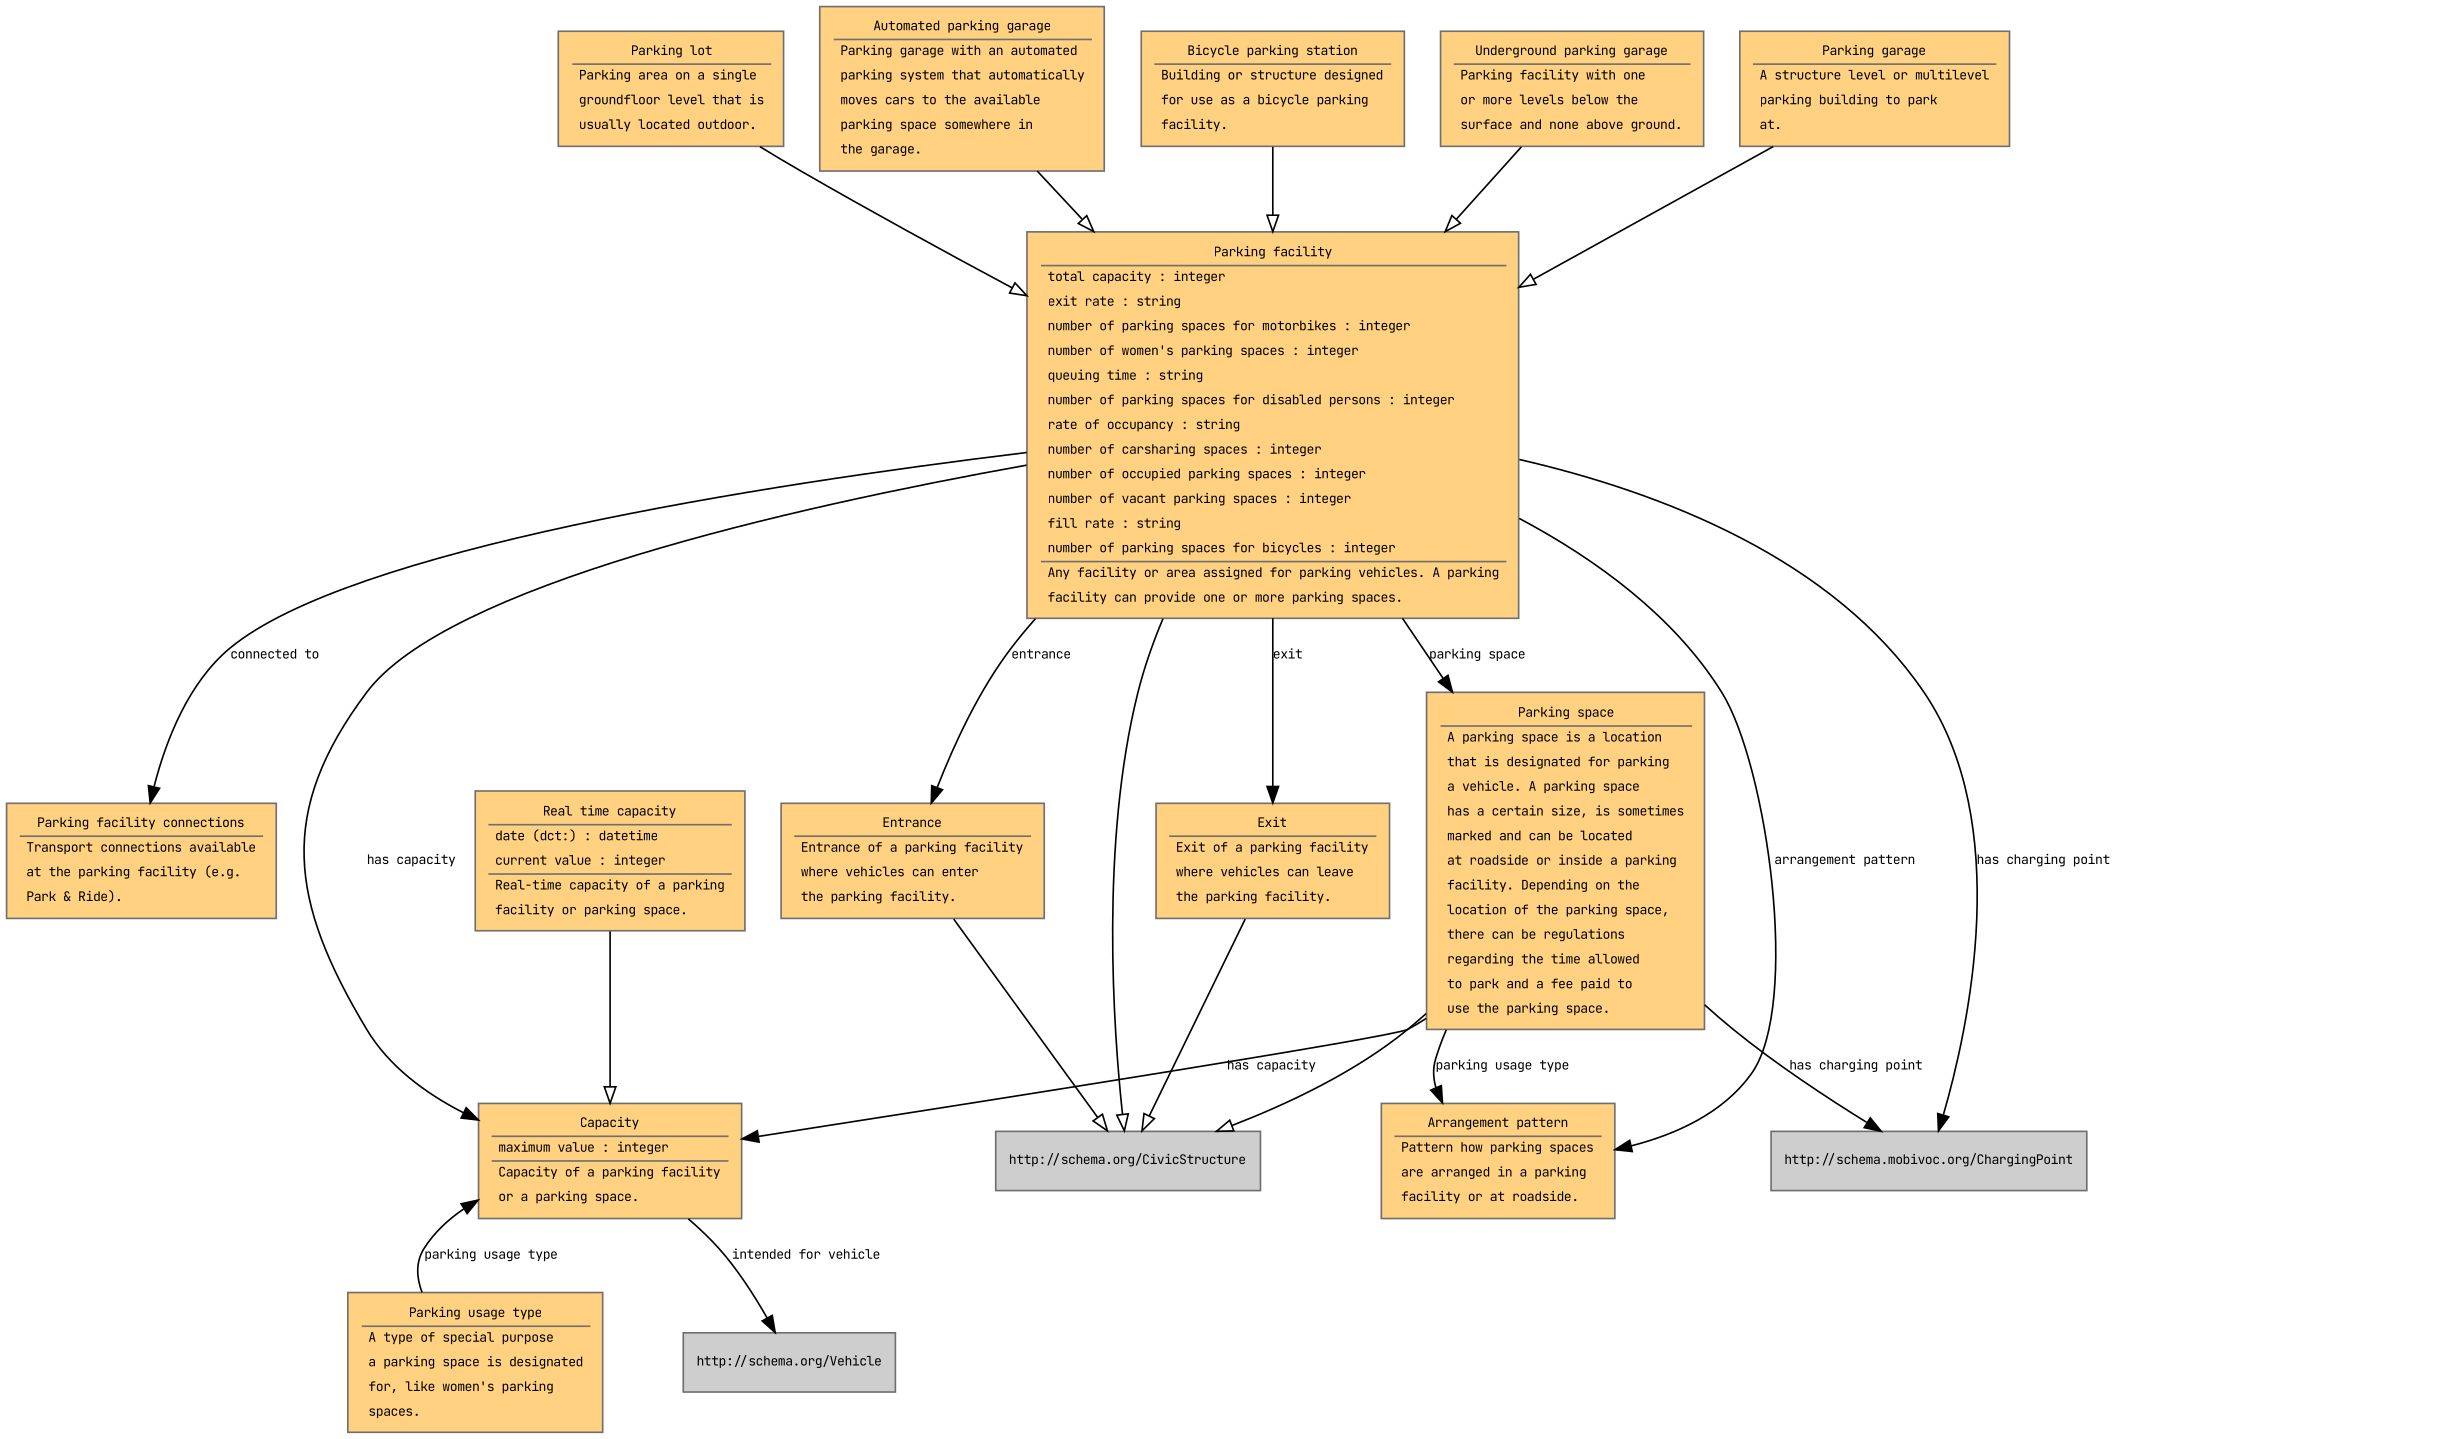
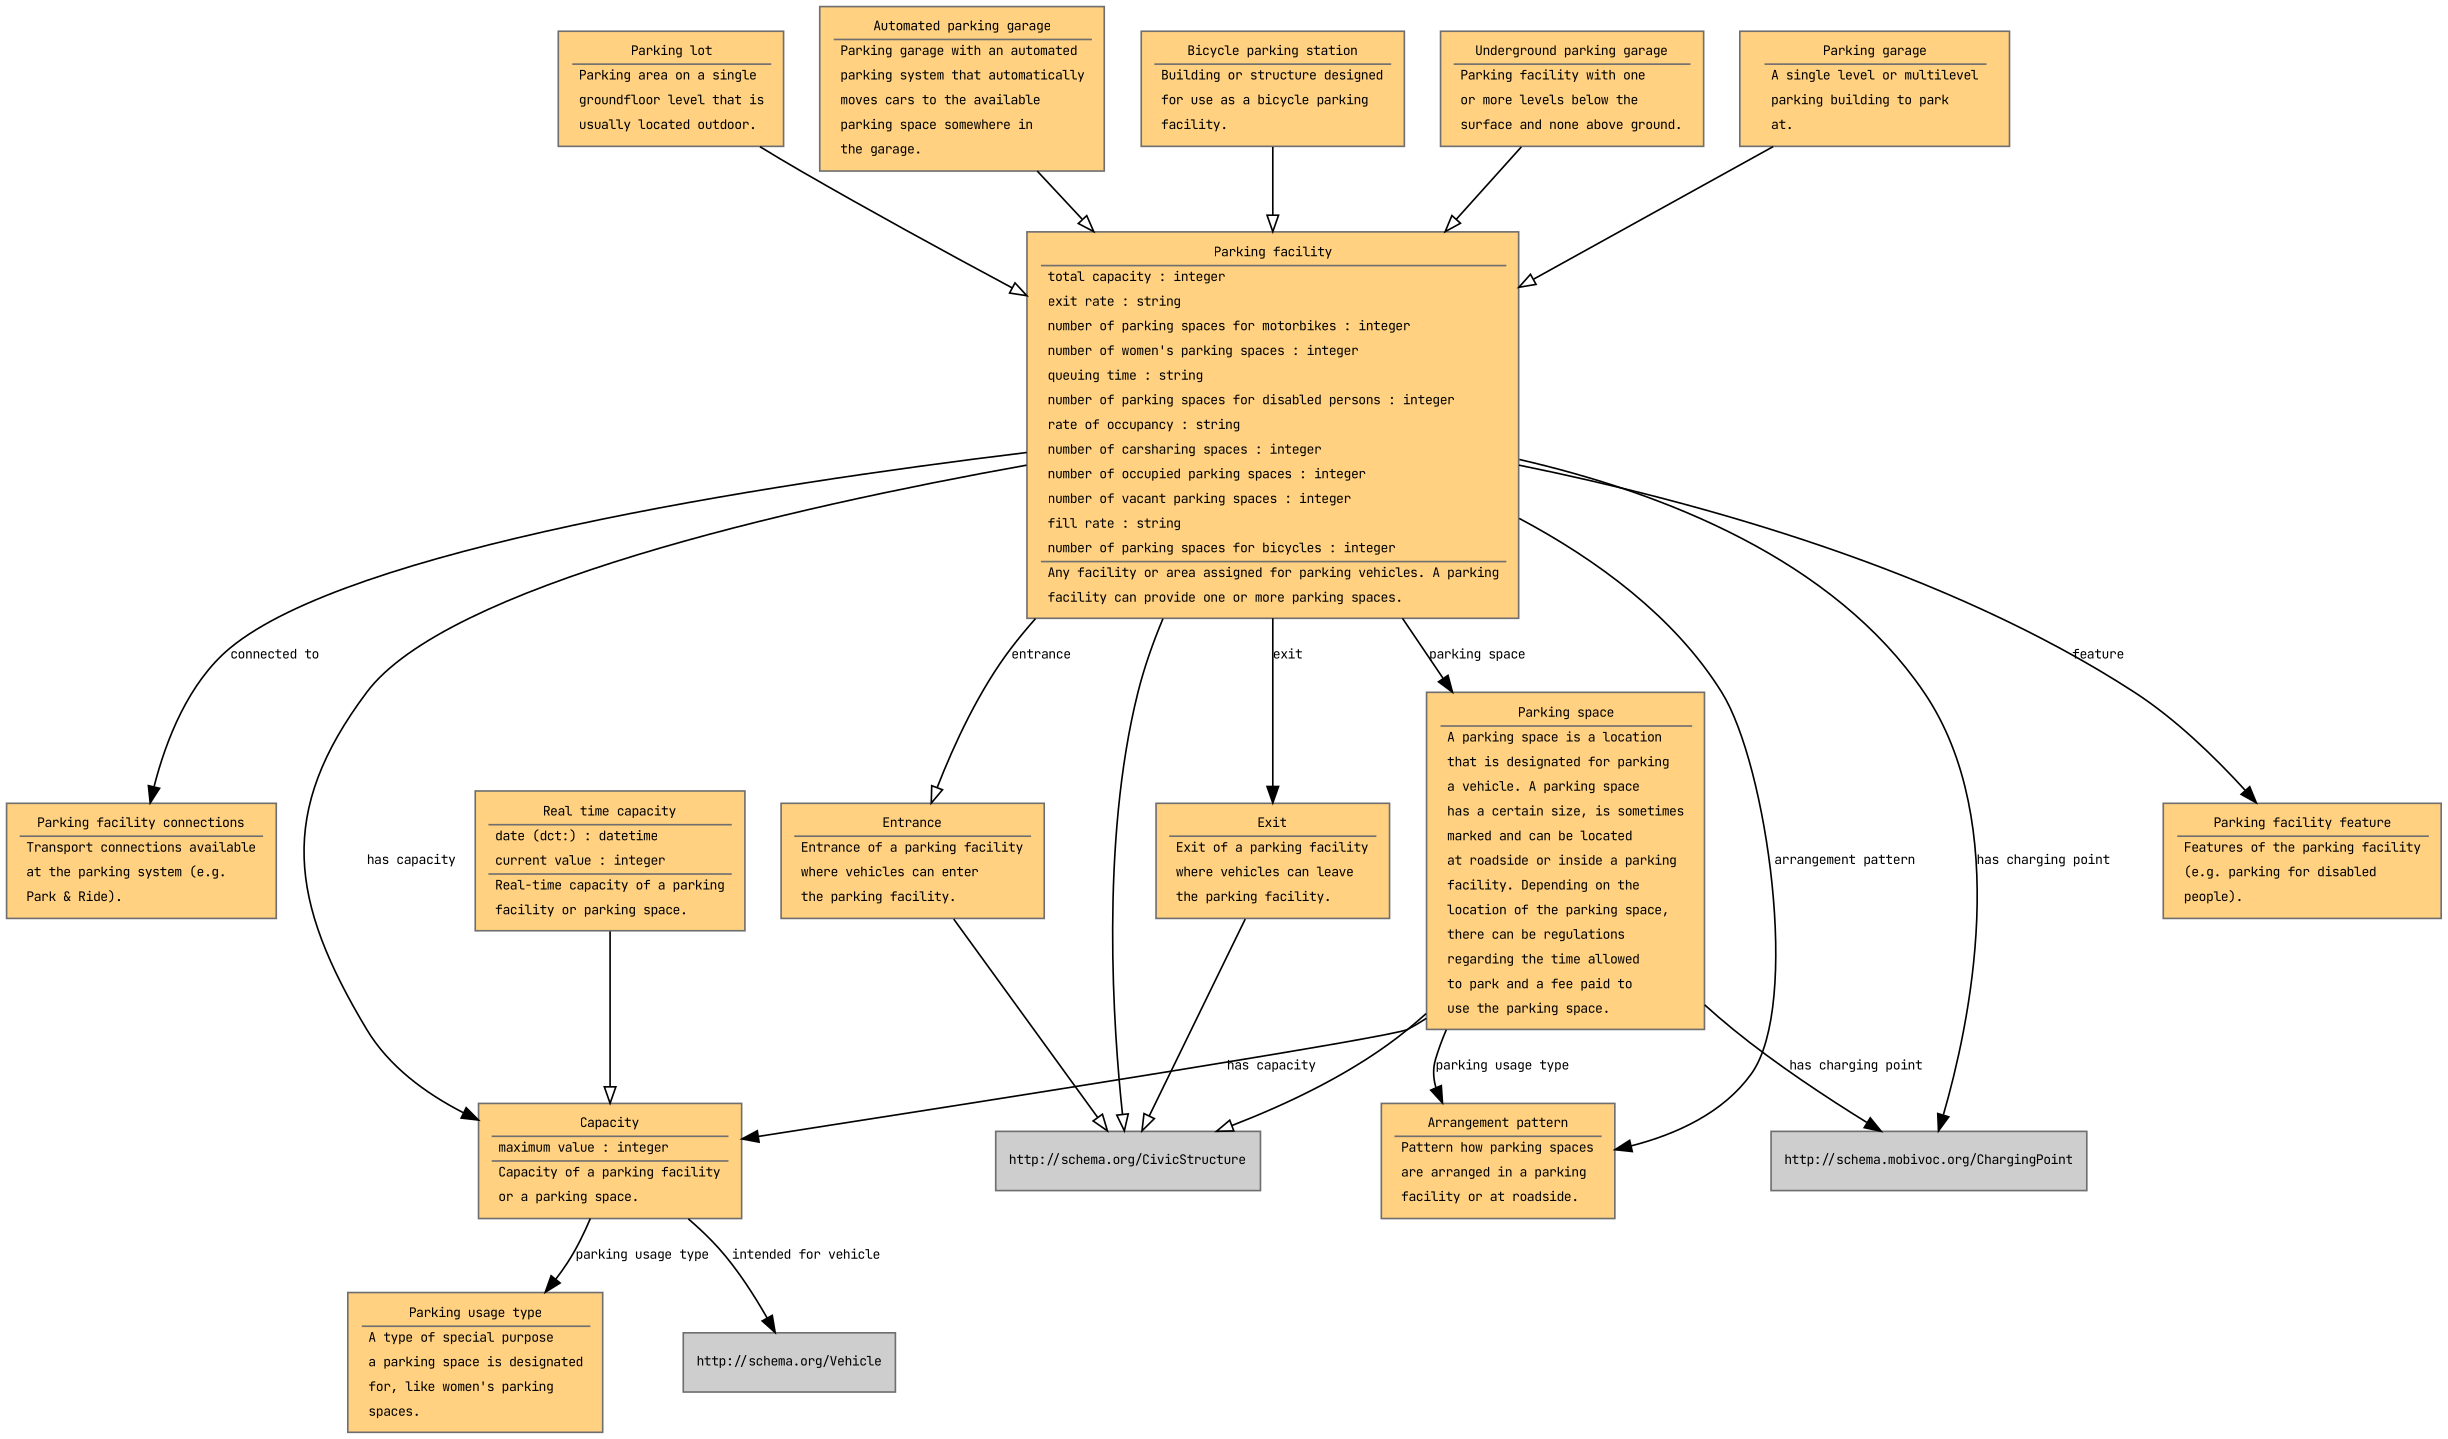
  digraph {
    fontname="JetBrains Mono"
    fontsize=8
    forcelabels=true
    nodesep=0.3
    rankdir=TB
    node [color="#706f6f" fillcolor="#FFD180" fontcolor="#000000" fontname="JetBrains Mono" fontsize=8 shape=rect style=filled]
    edge [fontname="JetBrains Mono" fontsize=8]
-   n1 [label=<<TABLE border="0"><TR><TD ALIGN="CENTER" HREF="http://schema.mobivoc.org/ParkingFacilityConnection">Parking facility connections</TD></TR><HR/><TR><TD ALIGN="LEFT">Transport connections available</TD></TR><TR><TD ALIGN="LEFT">at the parking facility (e.g.</TD></TR><TR><TD ALIGN="LEFT">Park &amp; Ride).</TD></TR></TABLE>>]
+   n1 [label=<<TABLE border="0"><TR><TD ALIGN="CENTER" HREF="http://schema.mobivoc.org/ParkingFacilityConnection">Parking facility connections</TD></TR><HR/><TR><TD ALIGN="LEFT">Transport connections available</TD></TR><TR><TD ALIGN="LEFT">at the parking system (e.g.</TD></TR><TR><TD ALIGN="LEFT">Park &amp; Ride).</TD></TR></TABLE>>]
    n2 [label=<<TABLE border="0"><TR><TD ALIGN="CENTER" HREF="http://schema.mobivoc.org/Capacity">Capacity</TD></TR><HR/><TR><TD ALIGN="LEFT" HREF="http://schema.mobivoc.org/maximumValue">maximum value : integer</TD></TR><HR/><TR><TD ALIGN="LEFT">Capacity of a parking facility</TD></TR><TR><TD ALIGN="LEFT">or a parking space.</TD></TR></TABLE>>]
    n3 [label=<<TABLE border="0"><TR><TD ALIGN="CENTER" HREF="http://schema.mobivoc.org/ParkingUsageType">Parking usage type</TD></TR><HR/><TR><TD ALIGN="LEFT">A type of special purpose</TD></TR><TR><TD ALIGN="LEFT">a parking space is designated</TD></TR><TR><TD ALIGN="LEFT">for, like women&#x27;s parking</TD></TR><TR><TD ALIGN="LEFT">spaces.</TD></TR></TABLE>>]
    "http://schema.org/Vehicle" [fillcolor="#CECECE" fontcolor=black]
    n5 [label=<<TABLE border="0"><TR><TD ALIGN="CENTER" HREF="http://schema.mobivoc.org/ParkingFacilityEntrance">Entrance</TD></TR><HR/><TR><TD ALIGN="LEFT">Entrance of a parking facility</TD></TR><TR><TD ALIGN="LEFT">where vehicles can enter</TD></TR><TR><TD ALIGN="LEFT">the parking facility.</TD></TR></TABLE>>]
    "http://schema.org/CivicStructure" [fillcolor="#CECECE" fontcolor=black]
+   n7 [label=<<TABLE border="0"><TR><TD ALIGN="CENTER" HREF="http://schema.mobivoc.org/ParkingFacilityFeature">Parking facility feature</TD></TR><HR/><TR><TD ALIGN="LEFT">Features of the parking facility</TD></TR><TR><TD ALIGN="LEFT">(e.g. parking for disabled</TD></TR><TR><TD ALIGN="LEFT">people).</TD></TR></TABLE>>]
    n8 [label=<<TABLE border="0"><TR><TD ALIGN="CENTER" HREF="http://schema.mobivoc.org/ParkingLot">Parking lot</TD></TR><HR/><TR><TD ALIGN="LEFT">Parking area on a single</TD></TR><TR><TD ALIGN="LEFT">groundfloor level that is</TD></TR><TR><TD ALIGN="LEFT">usually located outdoor.</TD></TR></TABLE>>]
    n9 [label=<<TABLE border="0"><TR><TD ALIGN="CENTER" HREF="http://schema.mobivoc.org/ParkingFacility">Parking facility</TD></TR><HR/><TR><TD ALIGN="LEFT" HREF="http://schema.mobivoc.org/totalCapacity">total capacity : integer</TD></TR><TR><TD ALIGN="LEFT" HREF="http://schema.mobivoc.org/exitRate">exit rate : string</TD></TR><TR><TD ALIGN="LEFT" HREF="http://schema.mobivoc.org/numberOfMotorbikeParkingSpaces">number of parking spaces for motorbikes : integer</TD></TR><TR><TD ALIGN="LEFT" HREF="http://schema.mobivoc.org/numberOfWomensParkingSpaces">number of women's parking spaces : integer</TD></TR><TR><TD ALIGN="LEFT" HREF="http://schema.mobivoc.org/queuingTime">queuing time : string</TD></TR><TR><TD ALIGN="LEFT" HREF="http://schema.mobivoc.org/numberOfParkingSpacesForDisabledPersons">number of parking spaces for disabled persons : integer</TD></TR><TR><TD ALIGN="LEFT" HREF="http://schema.mobivoc.org/rateOfOccupancy">rate of occupancy : string</TD></TR><TR><TD ALIGN="LEFT" HREF="http://schema.mobivoc.org/numberOfCarsharingParkingSpaces">number of carsharing spaces : integer</TD></TR><TR><TD ALIGN="LEFT" HREF="http://schema.mobivoc.org/numberOfOccupiedParkingSpaces">number of occupied parking spaces : integer</TD></TR><TR><TD ALIGN="LEFT" HREF="http://schema.mobivoc.org/numberOfVacantParkingSpaces">number of vacant parking spaces : integer</TD></TR><TR><TD ALIGN="LEFT" HREF="http://schema.mobivoc.org/fillRate">fill rate : string</TD></TR><TR><TD ALIGN="LEFT" HREF="http://schema.mobivoc.org/numberOfBicycleParkingSpaces">number of parking spaces for bicycles : integer</TD></TR><HR/><TR><TD ALIGN="LEFT">Any facility or area assigned for parking vehicles. A parking</TD></TR><TR><TD ALIGN="LEFT">facility can provide one or more parking spaces.</TD></TR></TABLE>>]
    n10 [label=<<TABLE border="0"><TR><TD ALIGN="CENTER" HREF="http://schema.mobivoc.org/ParkingSpace">Parking space</TD></TR><HR/><TR><TD ALIGN="LEFT">A parking space is a location</TD></TR><TR><TD ALIGN="LEFT">that is designated for parking</TD></TR><TR><TD ALIGN="LEFT">a vehicle. A parking space</TD></TR><TR><TD ALIGN="LEFT">has a certain size, is sometimes</TD></TR><TR><TD ALIGN="LEFT">marked and can be located</TD></TR><TR><TD ALIGN="LEFT">at roadside or inside a parking</TD></TR><TR><TD ALIGN="LEFT">facility. Depending on the</TD></TR><TR><TD ALIGN="LEFT">location of the parking space,</TD></TR><TR><TD ALIGN="LEFT">there can be regulations</TD></TR><TR><TD ALIGN="LEFT">regarding the time allowed</TD></TR><TR><TD ALIGN="LEFT">to park and a fee paid to</TD></TR><TR><TD ALIGN="LEFT">use the parking space.</TD></TR></TABLE>>]
    n11 [label=<<TABLE border="0"><TR><TD ALIGN="CENTER" HREF="http://schema.mobivoc.org/ArrangementPattern">Arrangement pattern</TD></TR><HR/><TR><TD ALIGN="LEFT">Pattern how parking spaces</TD></TR><TR><TD ALIGN="LEFT">are arranged in a parking</TD></TR><TR><TD ALIGN="LEFT">facility or at roadside.</TD></TR></TABLE>>]
    "http://schema.mobivoc.org/ChargingPoint" [fillcolor="#CECECE" fontcolor=black]
    n13 [label=<<TABLE border="0"><TR><TD ALIGN="CENTER" HREF="http://schema.mobivoc.org/ParkingFacilityExit">Exit</TD></TR><HR/><TR><TD ALIGN="LEFT">Exit of a parking facility</TD></TR><TR><TD ALIGN="LEFT">where vehicles can leave</TD></TR><TR><TD ALIGN="LEFT">the parking facility.</TD></TR></TABLE>>]
    n14 [label=<<TABLE border="0"><TR><TD ALIGN="CENTER" HREF="http://schema.mobivoc.org/AutomatedParkingGarage">Automated parking garage</TD></TR><HR/><TR><TD ALIGN="LEFT">Parking garage with an automated</TD></TR><TR><TD ALIGN="LEFT">parking system that automatically</TD></TR><TR><TD ALIGN="LEFT">moves cars to the available</TD></TR><TR><TD ALIGN="LEFT">parking space somewhere in</TD></TR><TR><TD ALIGN="LEFT">the garage.</TD></TR></TABLE>>]
    n15 [label=<<TABLE border="0"><TR><TD ALIGN="CENTER" HREF="http://schema.mobivoc.org/RealTimeCapacity">Real time capacity</TD></TR><HR/><TR><TD ALIGN="LEFT" HREF="http://purl.org/dc/terms/date">date (dct:) : datetime</TD></TR><TR><TD ALIGN="LEFT" HREF="http://schema.mobivoc.org/currentValue">current value : integer</TD></TR><HR/><TR><TD ALIGN="LEFT">Real-time capacity of a parking</TD></TR><TR><TD ALIGN="LEFT">facility or parking space.</TD></TR></TABLE>>]
    n16 [label=<<TABLE border="0"><TR><TD ALIGN="CENTER" HREF="http://schema.mobivoc.org/BicycleParkingStation">Bicycle parking station</TD></TR><HR/><TR><TD ALIGN="LEFT">Building or structure designed</TD></TR><TR><TD ALIGN="LEFT">for use as a bicycle parking</TD></TR><TR><TD ALIGN="LEFT">facility.</TD></TR></TABLE>>]
    n17 [label=<<TABLE border="0"><TR><TD ALIGN="CENTER" HREF="http://schema.mobivoc.org/UndergroundParkingGarage">Underground parking garage</TD></TR><HR/><TR><TD ALIGN="LEFT">Parking facility with one</TD></TR><TR><TD ALIGN="LEFT">or more levels below the</TD></TR><TR><TD ALIGN="LEFT">surface and none above ground.</TD></TR></TABLE>>]
-   n18 [label=<<TABLE border="0"><TR><TD ALIGN="CENTER" HREF="http://schema.mobivoc.org/ParkingGarage">Parking garage</TD></TR><HR/><TR><TD ALIGN="LEFT">A structure level or multilevel</TD></TR><TR><TD ALIGN="LEFT">parking building to park</TD></TR><TR><TD ALIGN="LEFT">at.</TD></TR></TABLE>>]
-   n3 -> n2 [label="parking usage type"]
+   n18 [label=<<TABLE border="0"><TR><TD ALIGN="CENTER" HREF="http://schema.mobivoc.org/ParkingGarage">Parking garage</TD></TR><HR/><TR><TD ALIGN="LEFT">A single level or multilevel</TD></TR><TR><TD ALIGN="LEFT">parking building to park</TD></TR><TR><TD ALIGN="LEFT">at.</TD></TR></TABLE>>]
+   n2 -> n3 [label="parking usage type"]
    n2 -> "http://schema.org/Vehicle" [label="intended for vehicle"]
    n5 -> "http://schema.org/CivicStructure" [arrowhead=empty]
    n8 -> n9 [arrowhead=empty]
    n9 -> n1 [label="connected to"]
    n9 -> n2 [label="has capacity"]
-   n9 -> n5 [label=entrance]
+   n9 -> n5 [label=entrance arrowhead=empty]
    n9 -> "http://schema.org/CivicStructure" [arrowhead=empty]
+   n9 -> n7 [label=feature]
    n9 -> n10 [label="parking space"]
    n9 -> n11 [label="arrangement pattern"]
    n9 -> "http://schema.mobivoc.org/ChargingPoint" [label="has charging point"]
    n9 -> n13 [label=exit]
    n10 -> n2 [label="has capacity"]
    n10 -> "http://schema.org/CivicStructure" [arrowhead=empty]
    n10 -> n11 [label="parking usage type"]
    n10 -> "http://schema.mobivoc.org/ChargingPoint" [label="has charging point"]
    n13 -> "http://schema.org/CivicStructure" [arrowhead=empty]
    n14 -> n9 [arrowhead=empty]
    n15 -> n2 [arrowhead=empty]
    n16 -> n9 [arrowhead=empty]
    n17 -> n9 [arrowhead=empty]
    n18 -> n9 [arrowhead=empty]
  }
